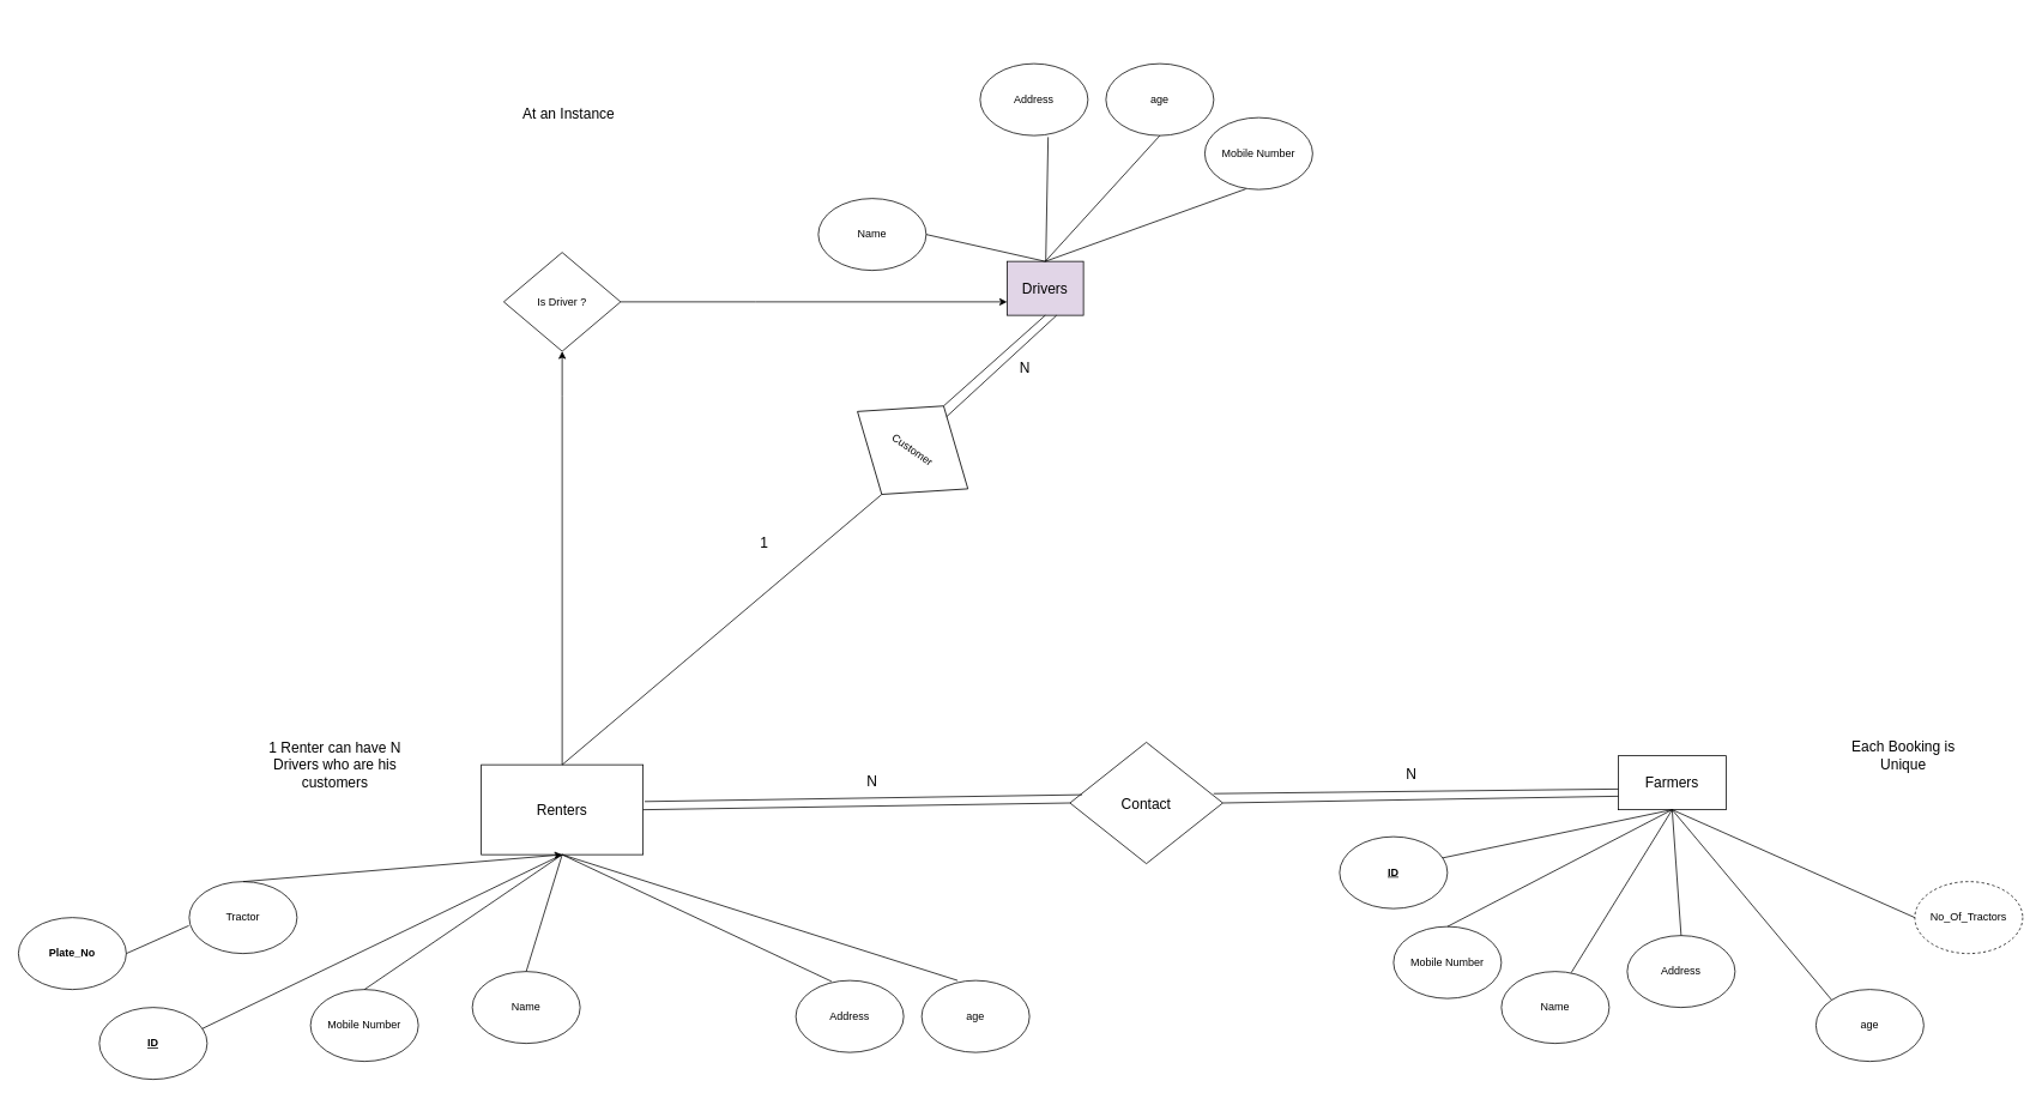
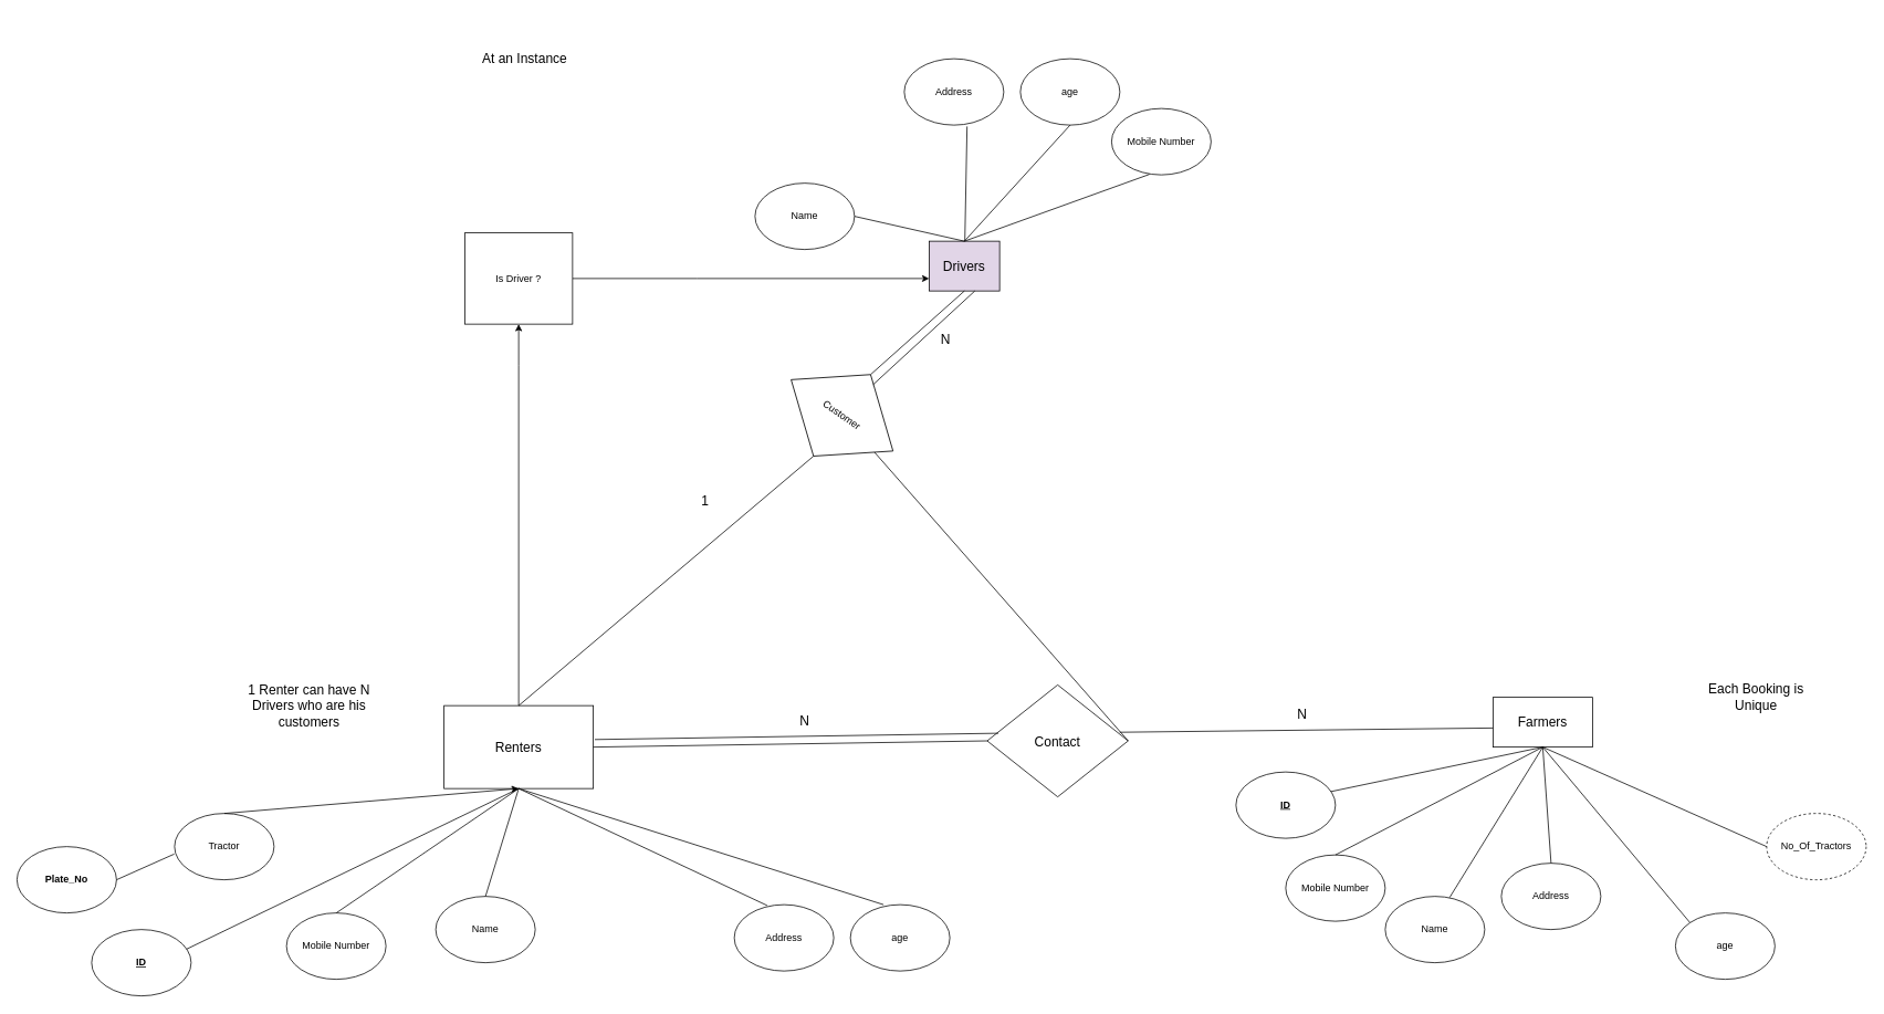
  <mxCell id="0" />
  <mxCell id="1" parent="0" />
  <mxCell id="2" value="&lt;font size=&quot;3&quot;&gt;Farmers&lt;br&gt;&lt;/font&gt;" style="rounded=0;whiteSpace=wrap;html=1;" parent="1" vertex="1"><mxGeometry x="1800" y="840" width="120" height="60" as="geometry" /></mxCell>
  <mxCell id="3" value="&lt;span style=&quot;font-size: medium&quot;&gt;Drivers&lt;/span&gt;" style="rounded=0;whiteSpace=wrap;html=1;fillColor=#e1d5e7;" parent="1" vertex="1"><mxGeometry x="1120" width="85" height="60" as="geometry" y="290" /></mxCell>
  <mxCell id="4" style="edgeStyle=orthogonalEdgeStyle;rounded=0;orthogonalLoop=1;jettySize=auto;html=1;exitX=0.5;exitY=0;exitDx=0;exitDy=0;entryX=0.5;entryY=1;entryDx=0;entryDy=0;" edge="1" parent="1" source="5" target="7"><mxGeometry relative="1" as="geometry"><Array as="points"><mxPoint x="625" y="440" /><mxPoint x="625" y="440" /></Array></mxGeometry></mxCell>
  <mxCell id="5" value="&lt;span style=&quot;font-size: medium&quot;&gt;Renters&lt;br&gt;&lt;/span&gt;" style="rounded=0;whiteSpace=wrap;html=1;" parent="1" vertex="1"><mxGeometry x="535" y="850" width="180" height="100" as="geometry" /></mxCell>
  <mxCell id="6" style="edgeStyle=orthogonalEdgeStyle;rounded=0;orthogonalLoop=1;jettySize=auto;html=1;exitX=1;exitY=0.5;exitDx=0;exitDy=0;entryX=0;entryY=0.75;entryDx=0;entryDy=0;" edge="1" parent="1" source="7" target="3"><mxGeometry relative="1" as="geometry"><Array as="points"><mxPoint x="840" y="335" /></Array></mxGeometry></mxCell>
- <mxCell id="7" value="Is Driver ?&lt;br&gt;" style="rhombus;whiteSpace=wrap;html=1;gradientColor=#ffffff;" parent="1" vertex="1"><mxGeometry x="560" y="280" width="130" height="110" as="geometry" /></mxCell>
+ <mxCell id="7" value="Is Driver ?&lt;br&gt;" style="whiteSpace=wrap;html=1;gradientColor=#ffffff;rounded=0;" parent="1" vertex="1"><mxGeometry x="560" y="280" width="130" height="110" as="geometry" /></mxCell>
  <mxCell id="8" value="&lt;font size=&quot;3&quot;&gt;Contact&lt;/font&gt;" style="rhombus;whiteSpace=wrap;html=1;" parent="1" vertex="1"><mxGeometry x="1190" y="825" width="170" height="135" as="geometry" /></mxCell>
  <mxCell id="9" value="Name" style="ellipse;whiteSpace=wrap;html=1;" parent="1" vertex="1"><mxGeometry x="910" y="220" width="120" height="80" as="geometry" /></mxCell>
  <mxCell id="10" value="Address&lt;br&gt;" style="ellipse;whiteSpace=wrap;html=1;" parent="1" vertex="1"><mxGeometry x="1090" y="70" width="120" height="80" as="geometry" /></mxCell>
  <mxCell id="11" value="age&lt;br&gt;" style="ellipse;whiteSpace=wrap;html=1;" parent="1" vertex="1"><mxGeometry x="1230" y="70" width="120" height="80" as="geometry" /></mxCell>
  <mxCell id="12" value="" style="endArrow=none;html=1;entryX=1;entryY=0.5;entryDx=0;entryDy=0;exitX=0.5;exitY=0;exitDx=0;exitDy=0;" parent="1" source="3" target="9" edge="1"><mxGeometry width="50" height="50" relative="1" as="geometry"><mxPoint x="1350.4" y="206.22" as="sourcePoint" /><mxPoint x="1220" y="230" as="targetPoint" /></mxGeometry></mxCell>
  <mxCell id="13" value="Name" style="ellipse;whiteSpace=wrap;html=1;" parent="1" vertex="1"><mxGeometry x="525" y="1080" width="120" height="80" as="geometry" /></mxCell>
  <mxCell id="14" value="&lt;b&gt;Plate_No&lt;/b&gt;" style="ellipse;whiteSpace=wrap;html=1;" parent="1" vertex="1"><mxGeometry x="20" y="1020" width="120" height="80" as="geometry" /></mxCell>
  <mxCell id="15" value="Address&lt;br&gt;" style="ellipse;whiteSpace=wrap;html=1;" parent="1" vertex="1"><mxGeometry x="885" y="1090" width="120" height="80" as="geometry" /></mxCell>
  <mxCell id="16" value="age&lt;br&gt;" style="ellipse;whiteSpace=wrap;html=1;" parent="1" vertex="1"><mxGeometry x="1025" y="1090" width="120" height="80" as="geometry" /></mxCell>
  <mxCell id="17" value="" style="endArrow=none;html=1;entryX=0.5;entryY=0;entryDx=0;entryDy=0;exitX=0.5;exitY=1;exitDx=0;exitDy=0;" parent="1" source="5" target="13" edge="1"><mxGeometry width="50" height="50" relative="1" as="geometry"><mxPoint x="755" y="990" as="sourcePoint" /><mxPoint x="1015" y="1250" as="targetPoint" /></mxGeometry></mxCell>
  <mxCell id="18" value="Name" style="ellipse;whiteSpace=wrap;html=1;" parent="1" vertex="1"><mxGeometry x="1670" y="1080" width="120" height="80" as="geometry" /></mxCell>
  <mxCell id="19" value="Address&lt;br&gt;" style="ellipse;whiteSpace=wrap;html=1;" parent="1" vertex="1"><mxGeometry x="1810" y="1040" width="120" height="80" as="geometry" /></mxCell>
  <mxCell id="20" value="age&lt;br&gt;" style="ellipse;whiteSpace=wrap;html=1;" parent="1" vertex="1"><mxGeometry x="2020" y="1100" width="120" height="80" as="geometry" /></mxCell>
  <mxCell id="21" value="" style="endArrow=none;html=1;entryX=0.5;entryY=1;entryDx=0;entryDy=0;exitX=0.647;exitY=0.018;exitDx=0;exitDy=0;exitPerimeter=0;" parent="1" source="18" target="2" edge="1"><mxGeometry width="50" height="50" relative="1" as="geometry"><mxPoint x="1855" y="800" as="sourcePoint" /><mxPoint x="1905" y="750" as="targetPoint" /></mxGeometry></mxCell>
  <mxCell id="22" value="" style="endArrow=none;html=1;entryX=0.5;entryY=1;entryDx=0;entryDy=0;exitX=0.5;exitY=0;exitDx=0;exitDy=0;" parent="1" source="19" target="2" edge="1"><mxGeometry width="50" height="50" relative="1" as="geometry"><mxPoint x="1855" y="800" as="sourcePoint" /><mxPoint x="1905" y="750" as="targetPoint" /></mxGeometry></mxCell>
  <mxCell id="23" value="" style="endArrow=none;html=1;exitX=0;exitY=0;exitDx=0;exitDy=0;entryX=0.5;entryY=1;entryDx=0;entryDy=0;" parent="1" source="20" target="2" edge="1"><mxGeometry width="50" height="50" relative="1" as="geometry"><mxPoint x="1855" y="800" as="sourcePoint" /><mxPoint x="2005" y="710" as="targetPoint" /></mxGeometry></mxCell>
  <mxCell id="24" value="" style="endArrow=none;html=1;exitX=0.331;exitY=0.013;exitDx=0;exitDy=0;exitPerimeter=0;entryX=0.5;entryY=1;entryDx=0;entryDy=0;" parent="1" source="15" target="5" edge="1"><mxGeometry width="50" height="50" relative="1" as="geometry"><mxPoint x="905" y="1090" as="sourcePoint" /><mxPoint x="755" y="980" as="targetPoint" /></mxGeometry></mxCell>
  <mxCell id="25" value="" style="endArrow=none;html=1;entryX=0.5;entryY=1;entryDx=0;entryDy=0;" parent="1" target="5" edge="1"><mxGeometry width="50" height="50" relative="1" as="geometry"><mxPoint x="1065" y="1090" as="sourcePoint" /><mxPoint x="875" y="920" as="targetPoint" /></mxGeometry></mxCell>
  <mxCell id="26" value="" style="endArrow=none;html=1;entryX=0.631;entryY=1.021;entryDx=0;entryDy=0;entryPerimeter=0;" parent="1" source="3" target="10" edge="1"><mxGeometry width="50" height="50" relative="1" as="geometry"><mxPoint x="1200" y="300" as="sourcePoint" /><mxPoint x="1250" as="targetPoint" y="290" /></mxGeometry></mxCell>
  <mxCell id="27" value="" style="endArrow=none;html=1;entryX=0.5;entryY=1;entryDx=0;entryDy=0;exitX=0.5;exitY=0;exitDx=0;exitDy=0;" parent="1" source="3" target="11" edge="1"><mxGeometry width="50" height="50" relative="1" as="geometry"><mxPoint x="1200" y="340" as="sourcePoint" /><mxPoint x="1250" as="targetPoint" y="290" /></mxGeometry></mxCell>
  <mxCell id="28" value="Customer" style="rhombus;whiteSpace=wrap;html=1;rotation=35;" parent="1" vertex="1"><mxGeometry x="940" y="440" width="150" height="120" as="geometry" /></mxCell>
  <mxCell id="29" value="" style="endArrow=none;html=1;exitX=0.5;exitY=0;exitDx=0;exitDy=0;entryX=0.5;entryY=1;entryDx=0;entryDy=0;" parent="1" source="5" target="28" edge="1"><mxGeometry width="50" height="50" relative="1" as="geometry"><mxPoint x="970" y="600" as="sourcePoint" /><mxPoint x="1020" y="550" as="targetPoint" /></mxGeometry></mxCell>
  <mxCell id="30" value="" style="endArrow=none;html=1;entryX=0.5;entryY=1;entryDx=0;entryDy=0;exitX=0.5;exitY=0;exitDx=0;exitDy=0;" parent="1" source="28" target="3" edge="1"><mxGeometry width="50" height="50" relative="1" as="geometry"><mxPoint x="970" y="600" as="sourcePoint" /><mxPoint x="1020" y="550" as="targetPoint" /></mxGeometry></mxCell>
  <mxCell id="31" value="" style="endArrow=none;html=1;entryX=0.648;entryY=1.001;entryDx=0;entryDy=0;entryPerimeter=0;exitX=0.563;exitY=0.067;exitDx=0;exitDy=0;exitPerimeter=0;" parent="1" source="28" target="3" edge="1"><mxGeometry width="50" height="50" relative="1" as="geometry"><mxPoint x="970" y="590" as="sourcePoint" /><mxPoint x="1020" y="540" as="targetPoint" /></mxGeometry></mxCell>
  <mxCell id="32" value="&lt;font size=&quot;3&quot;&gt;1&lt;/font&gt;" style="text;html=1;strokeColor=none;fillColor=none;align=center;verticalAlign=middle;whiteSpace=wrap;rounded=0;" parent="1" vertex="1"><mxGeometry x="810" y="585" width="80" height="35" as="geometry" /></mxCell>
  <mxCell id="33" value="&lt;font size=&quot;3&quot;&gt;N&lt;/font&gt;" style="text;html=1;strokeColor=none;fillColor=none;align=center;verticalAlign=middle;whiteSpace=wrap;rounded=0;" parent="1" vertex="1"><mxGeometry x="1100" y="390" width="80" height="35" as="geometry" /></mxCell>
  <mxCell id="34" value="&lt;font size=&quot;3&quot;&gt;1 Renter can have N Drivers who are his customers&lt;br&gt;&lt;br&gt;&lt;/font&gt;" style="text;html=1;strokeColor=none;fillColor=none;align=center;verticalAlign=middle;whiteSpace=wrap;rounded=0;" parent="1" vertex="1"><mxGeometry x="295" y="810" width="155" height="100" as="geometry" /></mxCell>
- <mxCell id="35" value="&lt;font size=&quot;3&quot;&gt;At an Instance&lt;br&gt;&lt;/font&gt;" style="text;html=1;strokeColor=none;fillColor=none;align=center;verticalAlign=middle;whiteSpace=wrap;rounded=0;" parent="1" vertex="1"><mxGeometry x="555" y="75" width="155" height="100" as="geometry" /></mxCell>
+ <mxCell id="35" value="&lt;font size=&quot;3&quot;&gt;At an Instance&lt;br&gt;&lt;/font&gt;" style="text;html=1;strokeColor=none;fillColor=none;align=center;verticalAlign=middle;whiteSpace=wrap;rounded=0;" parent="1" vertex="1"><mxGeometry x="555" y="20" width="155" height="100" as="geometry" /></mxCell>
  <mxCell id="36" value="Mobile Number" style="ellipse;whiteSpace=wrap;html=1;" parent="1" vertex="1"><mxGeometry x="1340" y="130" width="120" height="80" as="geometry" /></mxCell>
  <mxCell id="37" value="" style="endArrow=none;html=1;entryX=0.381;entryY=0.992;entryDx=0;entryDy=0;entryPerimeter=0;exitX=0.5;exitY=0;exitDx=0;exitDy=0;" parent="1" target="36" edge="1" source="3"><mxGeometry width="50" height="50" relative="1" as="geometry"><mxPoint x="1190" y="280" as="sourcePoint" /><mxPoint x="1280" y="200" as="targetPoint" /></mxGeometry></mxCell>
  <mxCell id="38" value="Mobile Number" style="ellipse;whiteSpace=wrap;html=1;" parent="1" vertex="1"><mxGeometry x="345" y="1100" width="120" height="80" as="geometry" /></mxCell>
  <mxCell id="39" value="" style="endArrow=none;html=1;exitX=0.5;exitY=0;exitDx=0;exitDy=0;entryX=0.5;entryY=1;entryDx=0;entryDy=0;" parent="1" source="38" target="5" edge="1"><mxGeometry width="50" height="50" relative="1" as="geometry"><mxPoint x="685" y="1040" as="sourcePoint" /><mxPoint x="655" y="941" as="targetPoint" /></mxGeometry></mxCell>
  <mxCell id="40" value="Tractor" style="ellipse;whiteSpace=wrap;html=1;" parent="1" vertex="1"><mxGeometry x="210" y="980" width="120" height="80" as="geometry" /></mxCell>
  <mxCell id="41" value="" style="endArrow=classic;html=1;exitX=0.5;exitY=0;exitDx=0;exitDy=0;entryX=0.5;entryY=1;entryDx=0;entryDy=0;" parent="1" source="40" target="5" edge="1"><mxGeometry width="50" height="50" relative="1" as="geometry"><mxPoint x="665" y="1070" as="sourcePoint" /><mxPoint x="715" y="1020" as="targetPoint" /></mxGeometry></mxCell>
  <mxCell id="42" value="No_Of_Tractors" style="ellipse;whiteSpace=wrap;html=1;dashed=1;" parent="1" vertex="1"><mxGeometry x="2130" y="980" width="120" height="80" as="geometry" /></mxCell>
  <mxCell id="43" value="" style="endArrow=none;html=1;entryX=0;entryY=0.5;entryDx=0;entryDy=0;exitX=0.5;exitY=1;exitDx=0;exitDy=0;" parent="1" source="2" target="42" edge="1"><mxGeometry width="50" height="50" relative="1" as="geometry"><mxPoint x="1775" y="730" as="sourcePoint" /><mxPoint x="1825" y="680" as="targetPoint" /></mxGeometry></mxCell>
- <mxCell id="44" value="" style="endArrow=none;html=1;exitX=1;exitY=0.5;exitDx=0;exitDy=0;entryX=0;entryY=0.75;entryDx=0;entryDy=0;" parent="1" source="8" target="2" edge="1"><mxGeometry width="50" height="50" relative="1" as="geometry"><mxPoint x="1250" y="860" as="sourcePoint" /><mxPoint x="1300" y="810" as="targetPoint" /></mxGeometry></mxCell>
+ <mxCell id="44" value="" style="endArrow=none;html=1;exitX=1;exitY=0.5;exitDx=0;exitDy=0;" parent="1" source="8" target="28" edge="1"><mxGeometry width="50" height="50" relative="1" as="geometry"><mxPoint x="1250" y="860" as="sourcePoint" /><mxPoint x="1300" y="810" as="targetPoint" /></mxGeometry></mxCell>
  <mxCell id="45" value="" style="endArrow=none;html=1;entryX=1;entryY=0.5;entryDx=0;entryDy=0;exitX=0;exitY=0.5;exitDx=0;exitDy=0;" parent="1" source="8" target="5" edge="1"><mxGeometry width="50" height="50" relative="1" as="geometry"><mxPoint x="1250" y="860" as="sourcePoint" /><mxPoint x="1300" y="810" as="targetPoint" /></mxGeometry></mxCell>
  <mxCell id="46" value="&lt;font size=&quot;3&quot;&gt;N&lt;/font&gt;" style="text;html=1;strokeColor=none;fillColor=none;align=center;verticalAlign=middle;whiteSpace=wrap;rounded=0;" parent="1" vertex="1"><mxGeometry x="930" y="850" width="80" height="35" as="geometry" /></mxCell>
  <mxCell id="47" value="&lt;font size=&quot;3&quot;&gt;N&lt;/font&gt;" style="text;html=1;strokeColor=none;fillColor=none;align=center;verticalAlign=middle;whiteSpace=wrap;rounded=0;" parent="1" vertex="1"><mxGeometry x="1530" y="842.5" width="80" height="35" as="geometry" /></mxCell>
  <mxCell id="48" value="" style="endArrow=none;html=1;exitX=0.94;exitY=0.423;exitDx=0;exitDy=0;exitPerimeter=0;" parent="1" source="8" edge="1"><mxGeometry width="50" height="50" relative="1" as="geometry"><mxPoint x="1290" y="760" as="sourcePoint" /><mxPoint x="1800" y="877" as="targetPoint" /></mxGeometry></mxCell>
  <mxCell id="49" value="" style="endArrow=none;html=1;exitX=1.01;exitY=0.409;exitDx=0;exitDy=0;entryX=0.08;entryY=0.432;entryDx=0;entryDy=0;entryPerimeter=0;exitPerimeter=0;" parent="1" source="5" target="8" edge="1"><mxGeometry width="50" height="50" relative="1" as="geometry"><mxPoint x="1180" y="760" as="sourcePoint" /><mxPoint x="1230" y="710" as="targetPoint" /></mxGeometry></mxCell>
  <mxCell id="50" value="Mobile Number" style="ellipse;whiteSpace=wrap;html=1;" parent="1" vertex="1"><mxGeometry x="1550" y="1030" width="120" height="80" as="geometry" /></mxCell>
  <mxCell id="51" value="" style="endArrow=none;html=1;exitX=0.5;exitY=0;exitDx=0;exitDy=0;" parent="1" source="50" edge="1"><mxGeometry width="50" height="50" relative="1" as="geometry"><mxPoint x="1800" y="1070" as="sourcePoint" /><mxPoint x="1860" y="900" as="targetPoint" /></mxGeometry></mxCell>
  <mxCell id="52" value="&lt;u&gt;&lt;b&gt;ID&lt;/b&gt;&lt;/u&gt;" style="ellipse;whiteSpace=wrap;html=1;" parent="1" vertex="1"><mxGeometry x="1490" y="930" width="120" height="80" as="geometry" /></mxCell>
  <mxCell id="53" value="" style="endArrow=none;html=1;exitX=0.953;exitY=0.296;exitDx=0;exitDy=0;exitPerimeter=0;entryX=0.5;entryY=1;entryDx=0;entryDy=0;" parent="1" source="52" target="2" edge="1"><mxGeometry width="50" height="50" relative="1" as="geometry"><mxPoint x="1820" y="1010" as="sourcePoint" /><mxPoint x="1870" y="960" as="targetPoint" /></mxGeometry></mxCell>
  <mxCell id="54" value="&lt;u&gt;&lt;b&gt;ID&lt;/b&gt;&lt;/u&gt;" style="ellipse;whiteSpace=wrap;html=1;" parent="1" vertex="1"><mxGeometry x="110" y="1120" width="120" height="80" as="geometry" /></mxCell>
  <mxCell id="55" value="" style="endArrow=none;html=1;exitX=0.953;exitY=0.296;exitDx=0;exitDy=0;exitPerimeter=0;entryX=0.5;entryY=1;entryDx=0;entryDy=0;" parent="1" source="54" target="5" edge="1"><mxGeometry width="50" height="50" relative="1" as="geometry"><mxPoint x="440" y="1200" as="sourcePoint" /><mxPoint x="480" y="1090" as="targetPoint" /></mxGeometry></mxCell>
  <mxCell id="56" value="&lt;font size=&quot;3&quot;&gt;Each Booking is Unique&lt;br&gt;&lt;/font&gt;" style="text;html=1;strokeColor=none;fillColor=none;align=center;verticalAlign=middle;whiteSpace=wrap;rounded=0;" vertex="1" parent="1"><mxGeometry x="2040" y="790" width="155" height="100" as="geometry" /></mxCell>
  <mxCell id="57" value="" style="endArrow=none;html=1;entryX=1;entryY=0.5;entryDx=0;entryDy=0;exitX=-0.003;exitY=0.612;exitDx=0;exitDy=0;exitPerimeter=0;" edge="1" parent="1" source="40" target="14"><mxGeometry width="50" height="50" relative="1" as="geometry"><mxPoint x="390" y="1100" as="sourcePoint" /><mxPoint x="440" y="1050" as="targetPoint" /></mxGeometry></mxCell>
